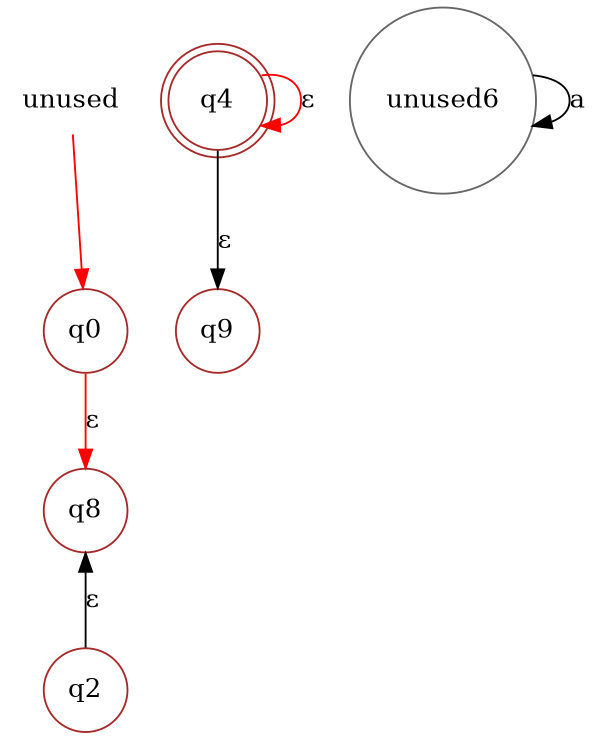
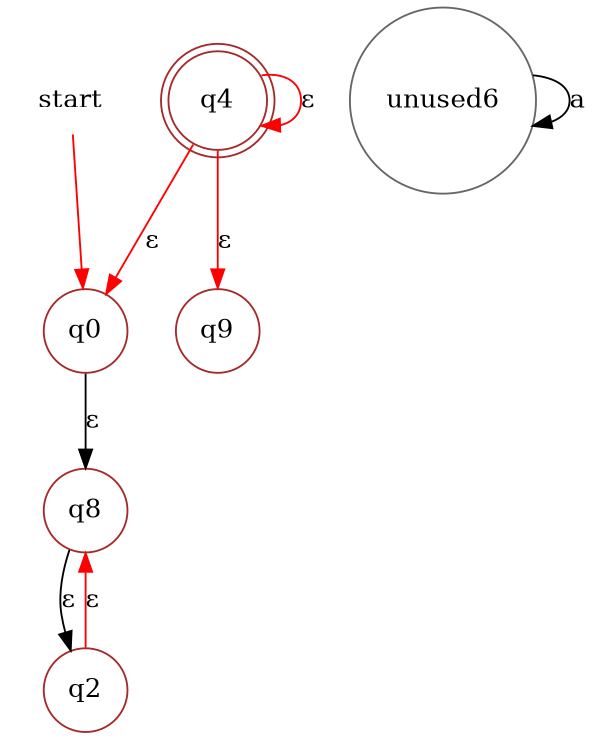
  digraph {
    node [color=brown shape=circle]
    edge [color=red]
-   start [color=gray40 shape=none label=unused]
+   start [color=gray40 shape=none]
    q0
    n3 [label=q8]
    q4 [shape=doublecircle]
    n5 [label=q9]
    q2
    n7 [color=gray40 label=unused6]
    start -> q0
-   q0 -> n3 [label="&epsilon;"]
+   q0 -> n3 [color=black label="&epsilon;"]
+   n3 -> q2 [color=black label="&epsilon;"]
+   q4 -> q0 [label="&epsilon;"]
    q4 -> q4 [label="&epsilon;"]
-   q4 -> n5 [color=black label="&epsilon;"]
-   q2 -> n3 [color=black label="&epsilon;"]
+   q4 -> n5 [label="&epsilon;"]
+   q2 -> n3 [label="&epsilon;"]
    n7 -> n7 [color=black label=a]
  }
